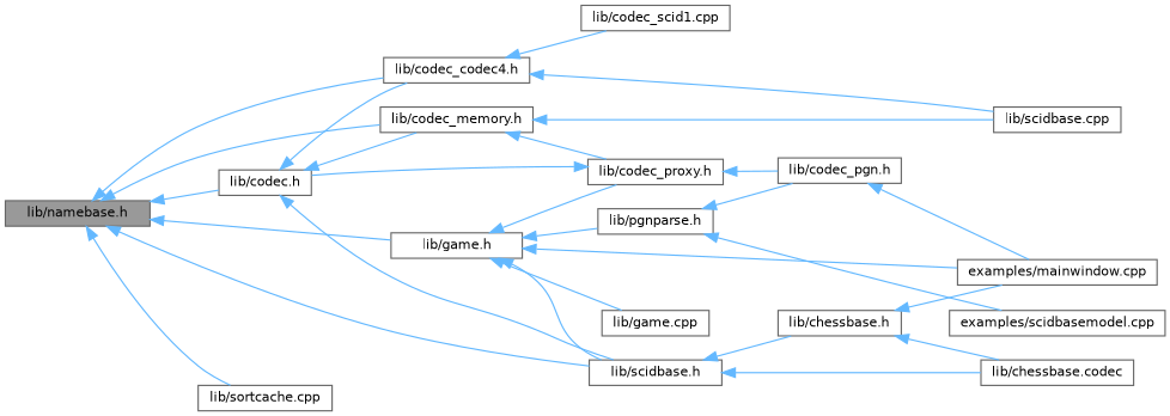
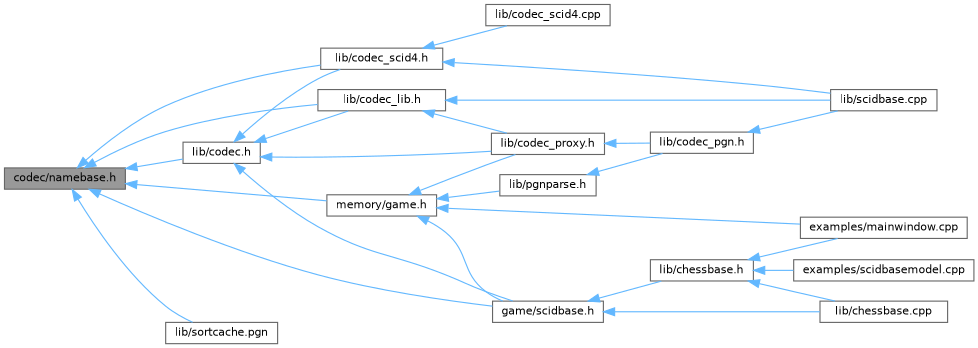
  digraph {
    rankdir=LR
    node [color=grey40 fillcolor=white fontname=Helvetica fontsize=10 shape=box style=filled]
    edge [color=steelblue1 dir=back fontname=Helvetica fontsize=10 labelfontname=Helvetica labelfontsize=10 style=solid]
-   n1 [color=gray40 fillcolor=grey60 fontcolor=black height=0.2 label="lib/namebase.h" width=0.4]
+   n1 [color=gray40 fillcolor=grey60 fontcolor=black height=0.2 label="codec/namebase.h" width=0.4]
    n2 [height=0.2 label="lib/codec.h" width=0.4]
-   n3 [height=0.2 label="lib/codec_memory.h" width=0.4]
-   n4 [height=0.2 label="lib/codec_codec4.h" width=0.4]
-   n5 [height=0.2 label="lib/scidbase.h" width=0.4]
-   n6 [height=0.2 label="lib/game.h" width=0.4]
-   n7 [height=0.2 label="lib/sortcache.cpp" width=0.4]
+   n3 [height=0.2 label="lib/codec_lib.h" width=0.4]
+   n4 [height=0.2 label="lib/codec_scid4.h" width=0.4]
+   n5 [height=0.2 label="game/scidbase.h" width=0.4]
+   n6 [height=0.2 label="memory/game.h" width=0.4]
+   n7 [height=0.2 label="lib/sortcache.pgn" width=0.4]
    n8 [height=0.2 label="lib/codec_proxy.h" width=0.4]
    n9 [height=0.2 label="lib/scidbase.cpp" width=0.4]
-   n10 [height=0.2 label="lib/codec_scid1.cpp" width=0.4]
-   n11 [height=0.2 label="lib/chessbase.codec" width=0.4]
+   n10 [height=0.2 label="lib/codec_scid4.cpp" width=0.4]
+   n11 [height=0.2 label="lib/chessbase.cpp" width=0.4]
    n12 [height=0.2 label="lib/chessbase.h" width=0.4]
    n13 [height=0.2 label="examples/mainwindow.cpp" width=0.4]
-   n14 [height=0.2 label="lib/game.cpp" width=0.4]
    n15 [height=0.2 label="lib/pgnparse.h" width=0.4]
    n16 [height=0.2 label="lib/codec_pgn.h" width=0.4]
    n17 [height=0.2 label="examples/scidbasemodel.cpp" width=0.4]
    n1 -> n2
    n1 -> n3
    n1 -> n4
    n1 -> n5
    n1 -> n6
    n1 -> n7
    n2 -> n3
    n2 -> n4
    n2 -> n5
-   n8 -> n2
+   n2 -> n8
    n3 -> n8
    n3 -> n9
    n4 -> n9
    n4 -> n10
    n5 -> n11
    n5 -> n12
    n6 -> n5
    n6 -> n8
    n6 -> n13
-   n6 -> n14
    n6 -> n15
    n8 -> n16
    n12 -> n11
    n12 -> n13
-   n15 -> n17
+   n12 -> n17
    n15 -> n16
-   n16 -> n13
+   n16 -> n9
  }
